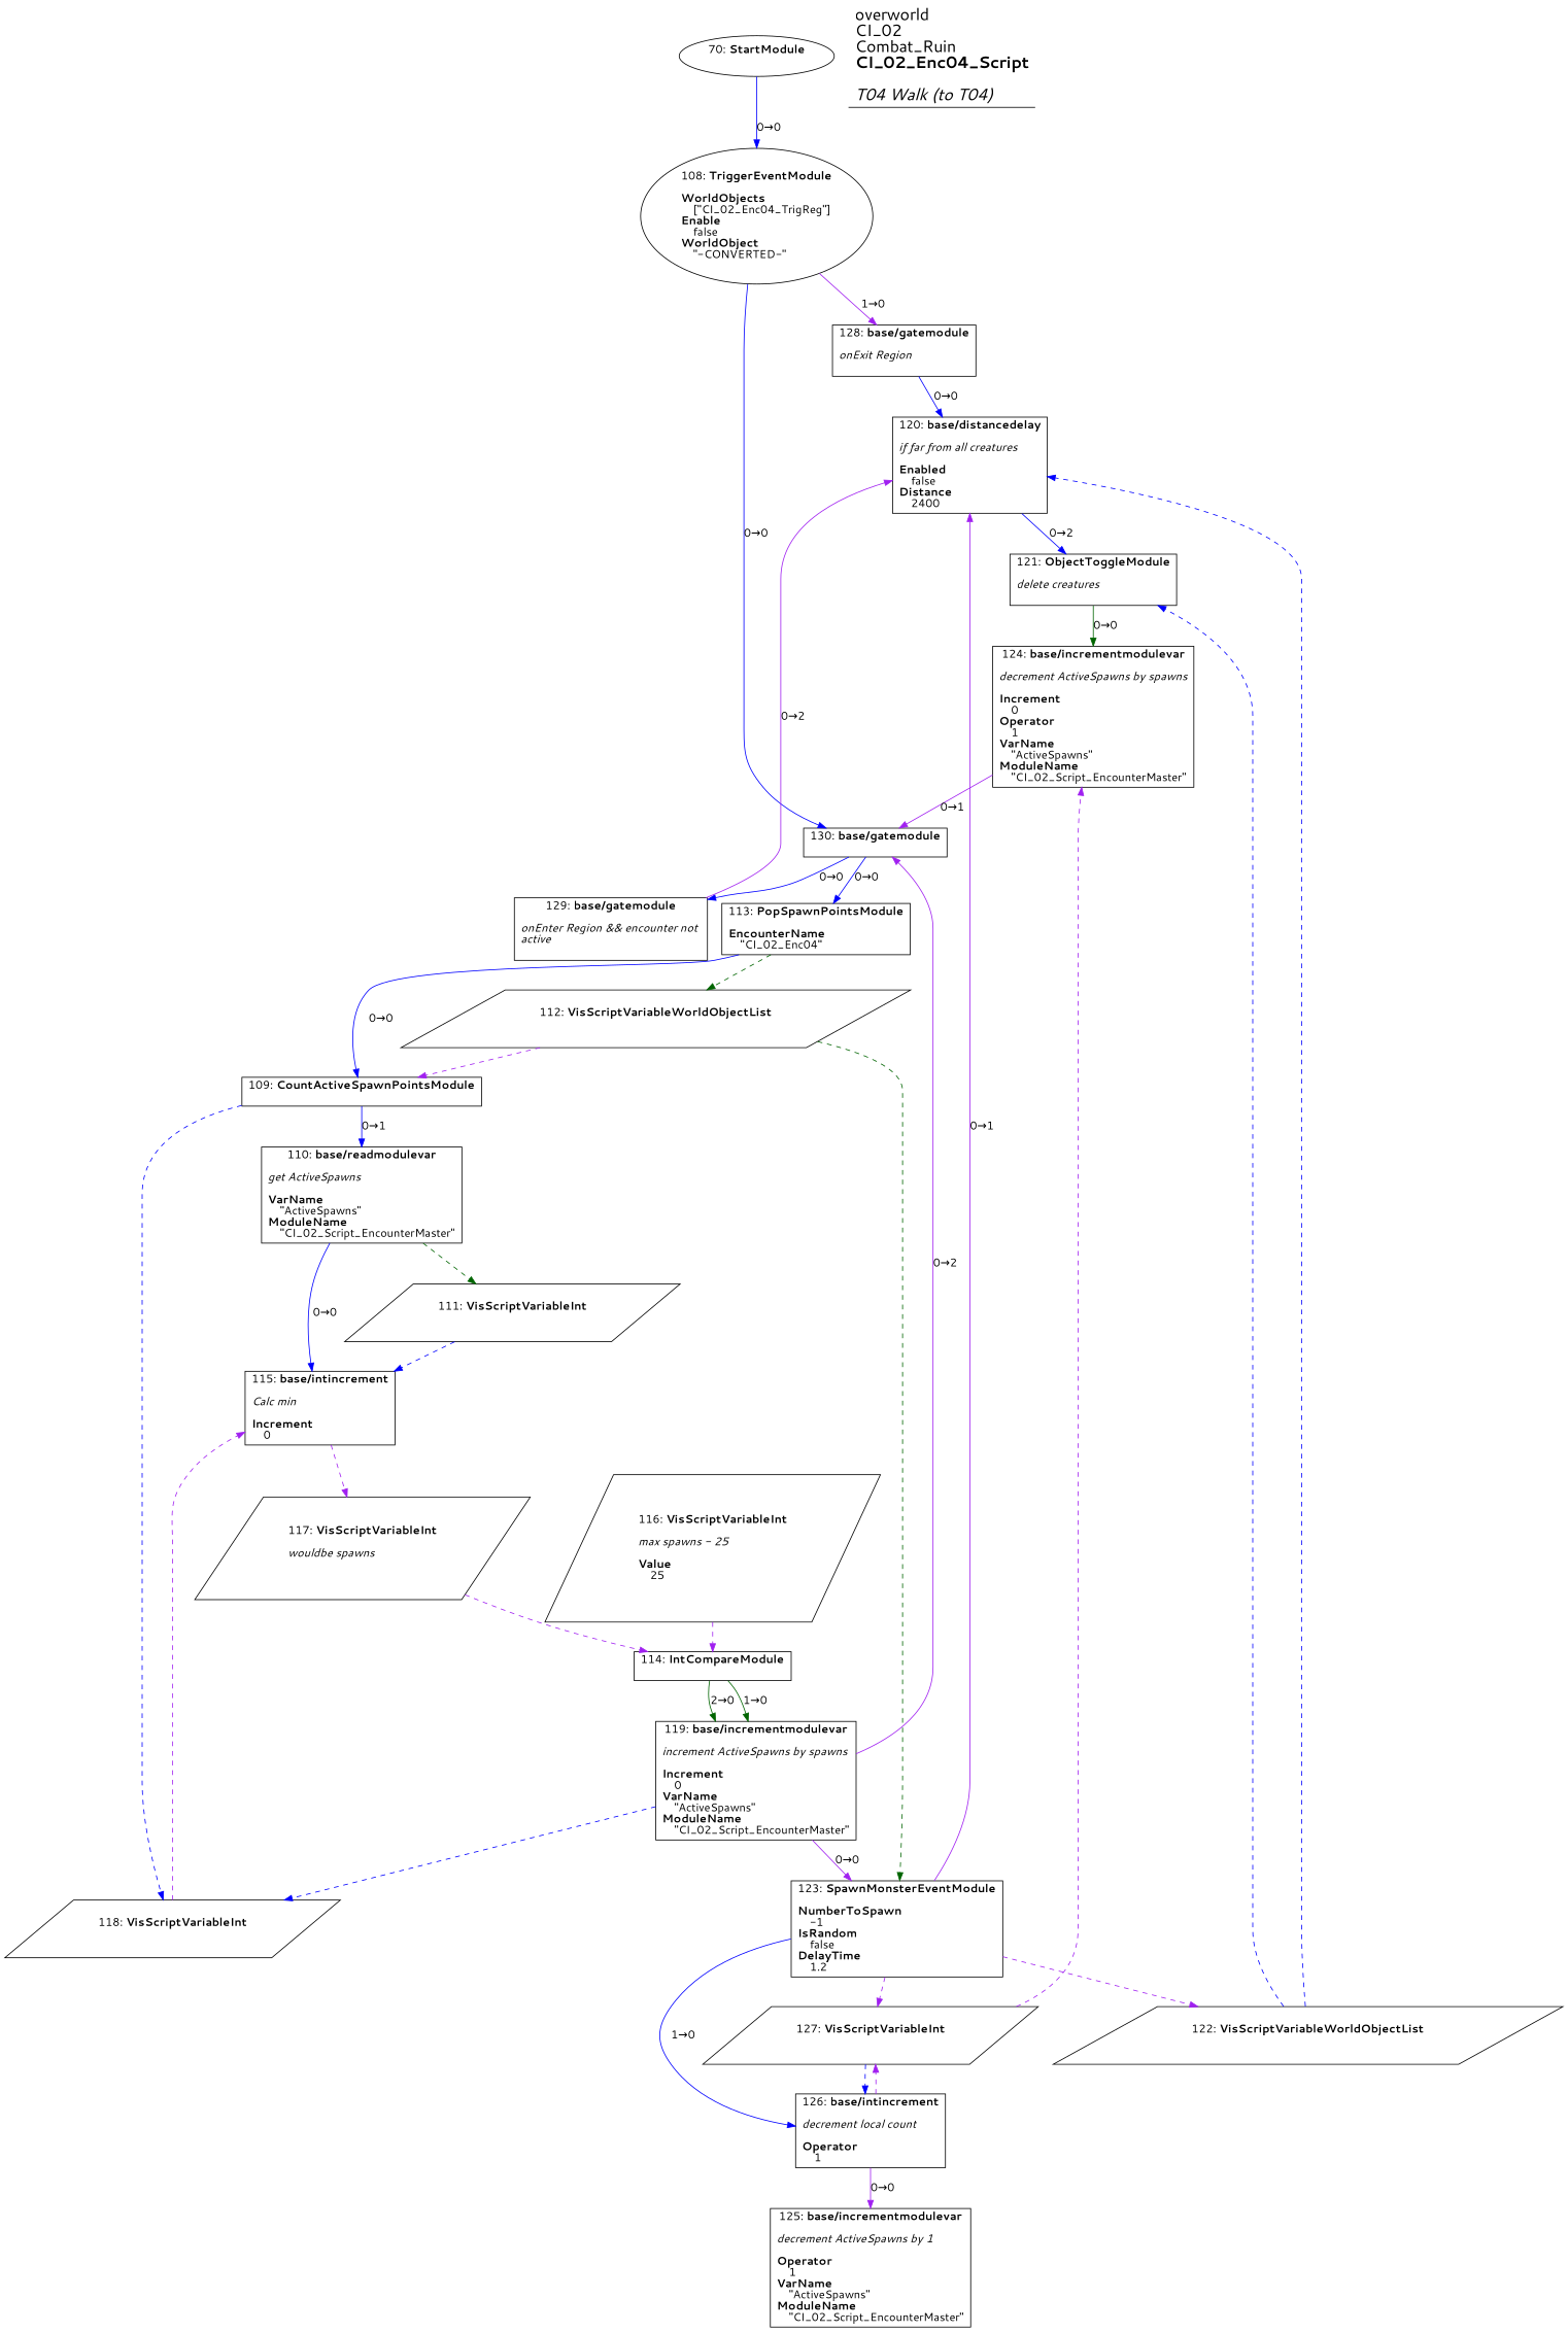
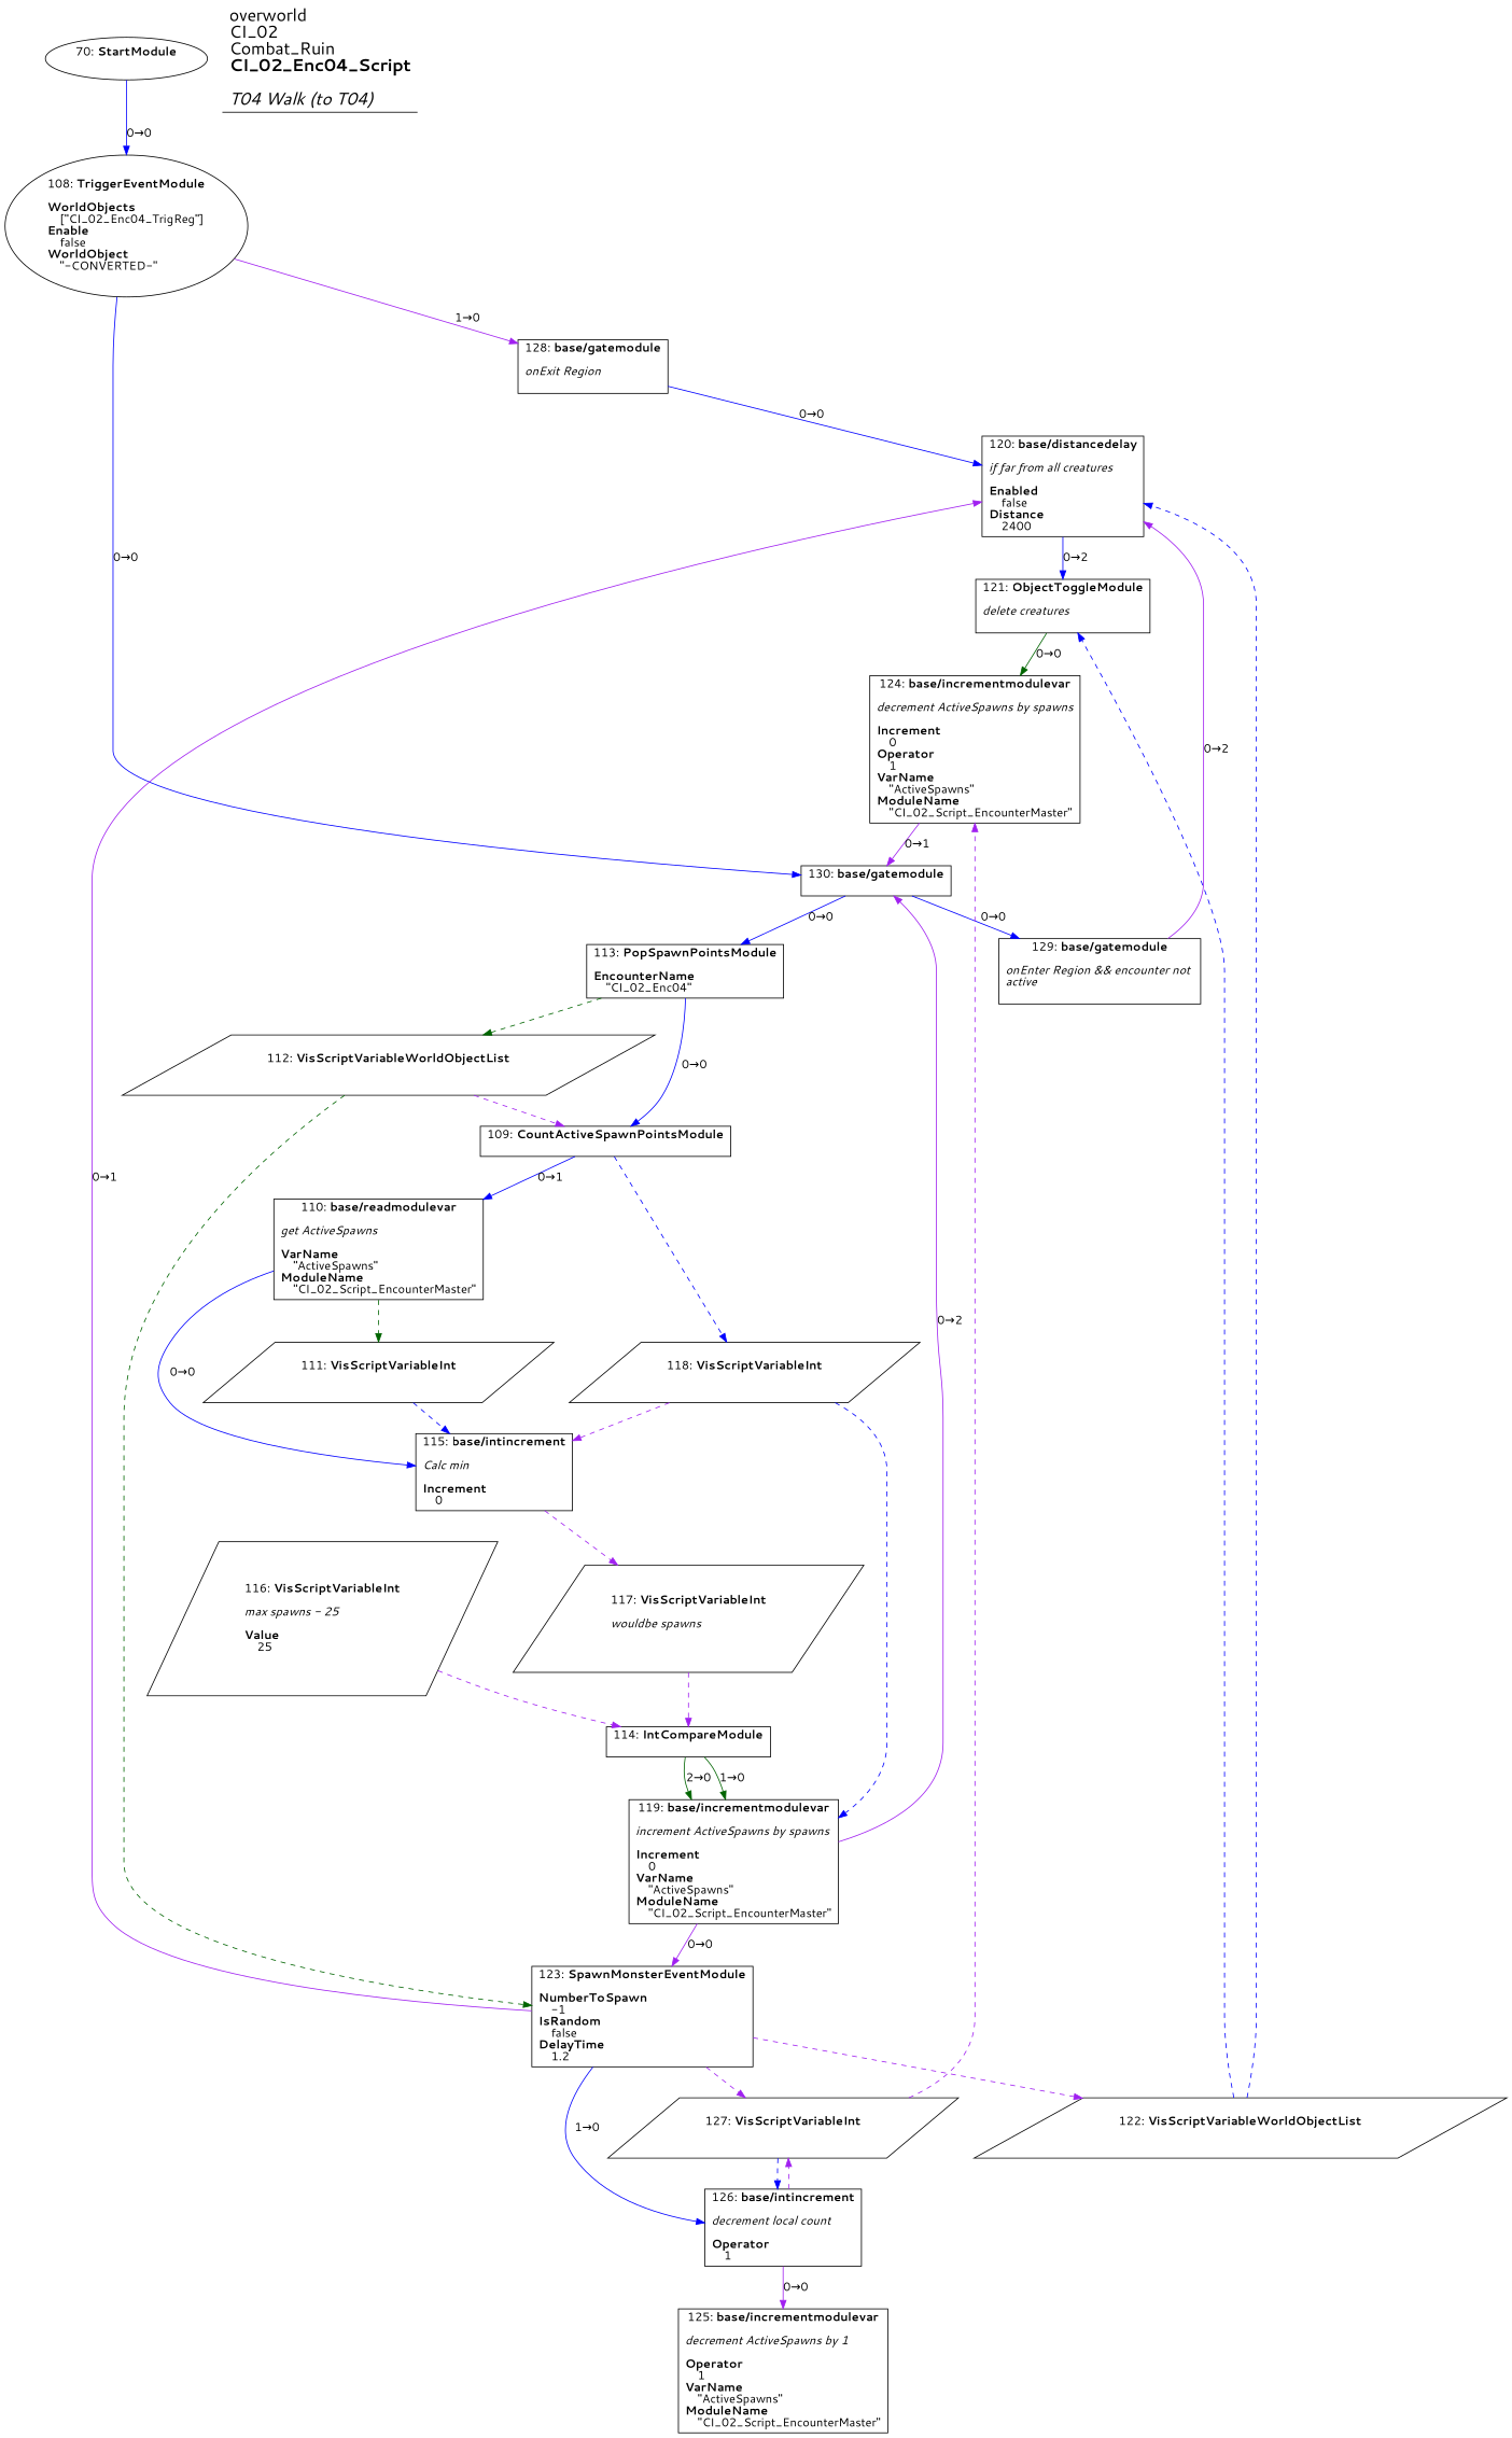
  digraph {
    fontname="Segoe UI"
    splines=spline
    node [fontname="Segoe UI" shape=box]
    edge [color=blue fontname="Segoe UI"]
    n1 [label=<70: <b>StartModule</b><br/><br/>> shape=oval]
    n2 [label=<108: <b>TriggerEventModule</b><br/><br/><b>WorldObjects</b><br align="left"/>    [&quot;CI_02_Enc04_TrigReg&quot;]<br align="left"/><b>Enable</b><br align="left"/>    false<br align="left"/><b>WorldObject</b><br align="left"/>    &quot;-CONVERTED-&quot;<br align="left"/>> shape=oval]
    n3 [label=<128: <b>base/gatemodule</b><br/><br/><i>onExit Region<br align="left"/></i><br align="left"/>>]
    n4 [label=<130: <b>base/gatemodule</b><br/><br/>>]
    n5 [label=<120: <b>base/distancedelay</b><br/><br/><i>if far from all creatures<br align="left"/></i><br align="left"/><b>Enabled</b><br align="left"/>    false<br align="left"/><b>Distance</b><br align="left"/>    2400<br align="left"/>>]
    n6 [label=<113: <b>PopSpawnPointsModule</b><br/><br/><b>EncounterName</b><br align="left"/>    &quot;CI_02_Enc04&quot;<br align="left"/>>]
    n7 [label=<129: <b>base/gatemodule</b><br/><br/><i>onEnter Region &amp;&amp; encounter not <br align="left"/>active<br align="left"/></i><br align="left"/>>]
    n8 [label=<121: <b>ObjectToggleModule</b><br/><br/><i>delete creatures<br align="left"/></i><br align="left"/>>]
    n9 [label=<109: <b>CountActiveSpawnPointsModule</b><br/><br/>>]
    n10 [label=<112: <b>VisScriptVariableWorldObjectList</b><br/><br/>> shape=parallelogram]
    n11 [label=<110: <b>base/readmodulevar</b><br/><br/><i>get ActiveSpawns<br align="left"/></i><br align="left"/><b>VarName</b><br align="left"/>    &quot;ActiveSpawns&quot;<br align="left"/><b>ModuleName</b><br align="left"/>    &quot;CI_02_Script_EncounterMaster&quot;<br align="left"/>>]
    n12 [label=<118: <b>VisScriptVariableInt</b><br/><br/>> shape=parallelogram]
    n13 [label=<115: <b>base/intincrement</b><br/><br/><i>Calc min<br align="left"/></i><br align="left"/><b>Increment</b><br align="left"/>    0<br align="left"/>>]
    n14 [label=<111: <b>VisScriptVariableInt</b><br/><br/>> shape=parallelogram]
    n15 [label=<119: <b>base/incrementmodulevar</b><br/><br/><i>increment ActiveSpawns by spawns<br align="left"/></i><br align="left"/><b>Increment</b><br align="left"/>    0<br align="left"/><b>VarName</b><br align="left"/>    &quot;ActiveSpawns&quot;<br align="left"/><b>ModuleName</b><br align="left"/>    &quot;CI_02_Script_EncounterMaster&quot;<br align="left"/>>]
    n16 [label=<117: <b>VisScriptVariableInt</b><br/><br/><i>wouldbe spawns<br align="left"/></i><br align="left"/>> shape=parallelogram]
    n17 [label=<123: <b>SpawnMonsterEventModule</b><br/><br/><b>NumberToSpawn</b><br align="left"/>    -1<br align="left"/><b>IsRandom</b><br align="left"/>    false<br align="left"/><b>DelayTime</b><br align="left"/>    1.2<br align="left"/>>]
    n18 [label=<122: <b>VisScriptVariableWorldObjectList</b><br/><br/>> shape=parallelogram]
    n19 [label=<126: <b>base/intincrement</b><br/><br/><i>decrement local count<br align="left"/></i><br align="left"/><b>Operator</b><br align="left"/>    1<br align="left"/>>]
    n20 [label=<127: <b>VisScriptVariableInt</b><br/><br/>> shape=parallelogram]
    n21 [label=<114: <b>IntCompareModule</b><br/><br/>>]
    n22 [label=<116: <b>VisScriptVariableInt</b><br/><br/><i>max spawns - 25<br align="left"/></i><br align="left"/><b>Value</b><br align="left"/>    25<br align="left"/>> shape=parallelogram]
    n23 [label=<125: <b>base/incrementmodulevar</b><br/><br/><i>decrement ActiveSpawns by 1<br align="left"/></i><br align="left"/><b>Operator</b><br align="left"/>    1<br align="left"/><b>VarName</b><br align="left"/>    &quot;ActiveSpawns&quot;<br align="left"/><b>ModuleName</b><br align="left"/>    &quot;CI_02_Script_EncounterMaster&quot;<br align="left"/>>]
    n24 [label=<124: <b>base/incrementmodulevar</b><br/><br/><i>decrement ActiveSpawns by spawns<br align="left"/></i><br align="left"/><b>Increment</b><br align="left"/>    0<br align="left"/><b>Operator</b><br align="left"/>    1<br align="left"/><b>VarName</b><br align="left"/>    &quot;ActiveSpawns&quot;<br align="left"/><b>ModuleName</b><br align="left"/>    &quot;CI_02_Script_EncounterMaster&quot;<br align="left"/>>]
    n25 [label=<<font point-size="20">overworld<br align="left"/>CI_02<br align="left"/>Combat_Ruin<br align="left"/><b>CI_02_Enc04_Script</b><br align="left"/><br/><i>T04 Walk (to T04)</i><br align="left"/></font>> shape=underline]
    n1 -> n2 [label="0→0"]
    n2 -> n3 [color=purple label="1→0"]
    n2 -> n4 [label="0→0"]
    n3 -> n5 [label="0→0"]
    n4 -> n6 [label="0→0"]
    n4 -> n7 [label="0→0"]
    n5 -> n8 [label="0→2"]
    n6 -> n9 [label="0→0"]
    n6 -> n10 [color=darkgreen style=dashed]
    n7 -> n5 [color=purple label="0→2"]
    n8 -> n24 [color=darkgreen label="0→0"]
    n9 -> n11 [label="0→1"]
    n9 -> n12 [style=dashed]
    n10 -> n9 [color=purple style=dashed]
    n10 -> n17 [color=darkgreen style=dashed]
    n11 -> n13 [label="0→0"]
    n11 -> n14 [color=darkgreen style=dashed]
    n12 -> n13 [color=purple style=dashed]
-   n15 -> n12 [style=dashed]
+   n12 -> n15 [style=dashed]
    n13 -> n16 [color=purple style=dashed]
    n14 -> n13 [style=dashed]
    n15 -> n4 [color=purple label="0→2"]
    n15 -> n17 [color=purple label="0→0"]
    n16 -> n21 [color=purple style=dashed]
    n17 -> n5 [color=purple label="0→1"]
    n17 -> n18 [color=purple style=dashed]
    n17 -> n19 [label="1→0"]
    n17 -> n20 [color=purple style=dashed]
    n18 -> n5 [style=dashed]
    n18 -> n8 [style=dashed]
    n19 -> n20 [color=purple style=dashed]
    n19 -> n23 [color=purple label="0→0"]
    n20 -> n19 [style=dashed]
    n20 -> n24 [color=purple style=dashed]
    n21 -> n15 [color=darkgreen label="1→0"]
    n21 -> n15 [color=darkgreen label="2→0"]
    n22 -> n21 [color=purple style=dashed]
    n24 -> n4 [color=purple label="0→1"]
  }
